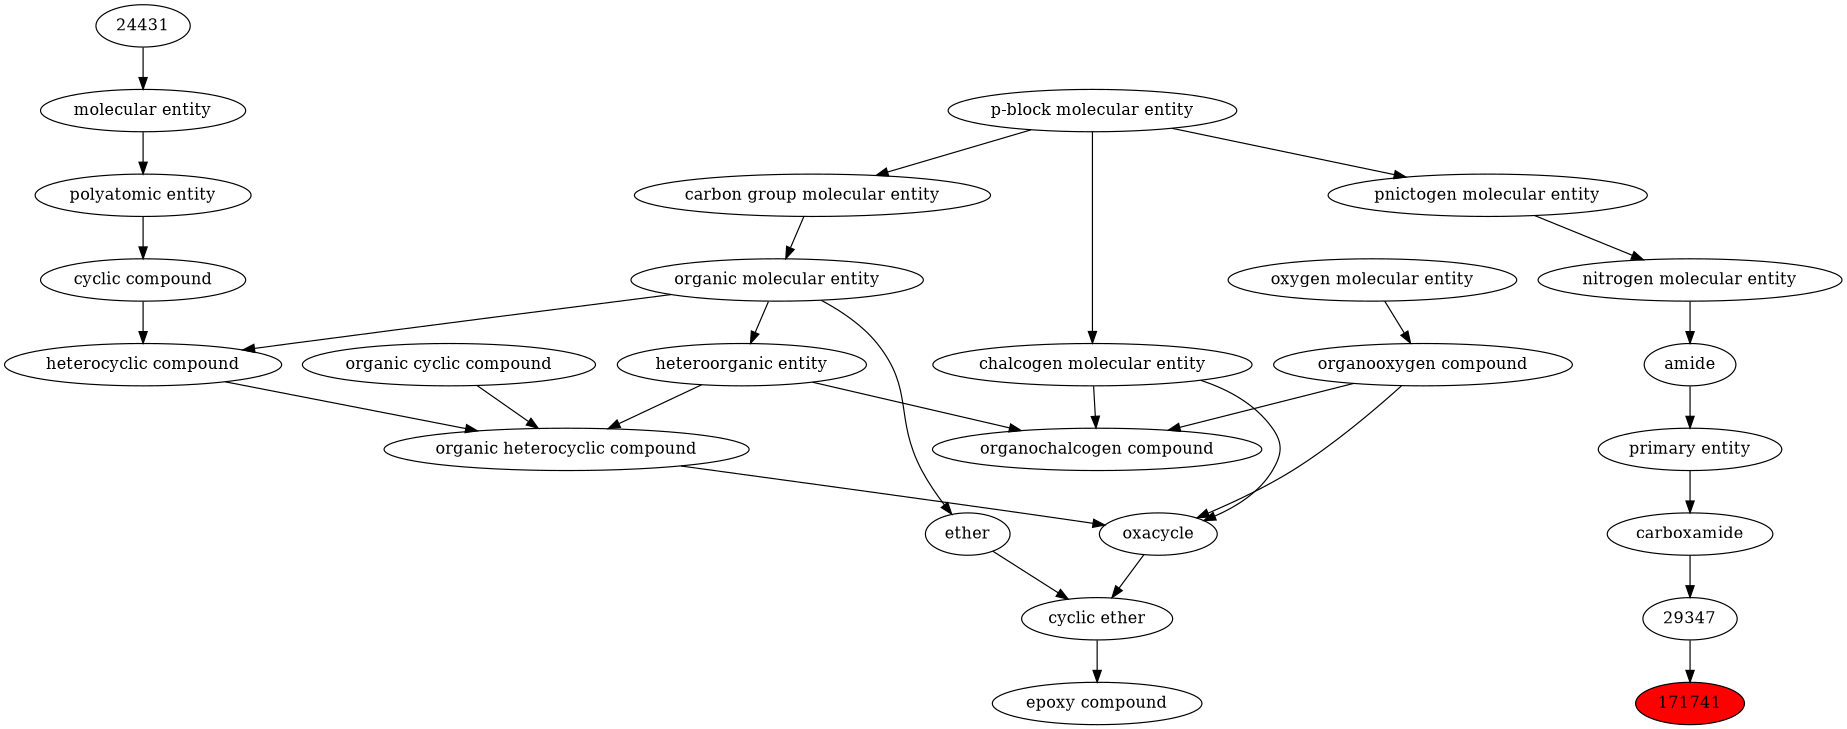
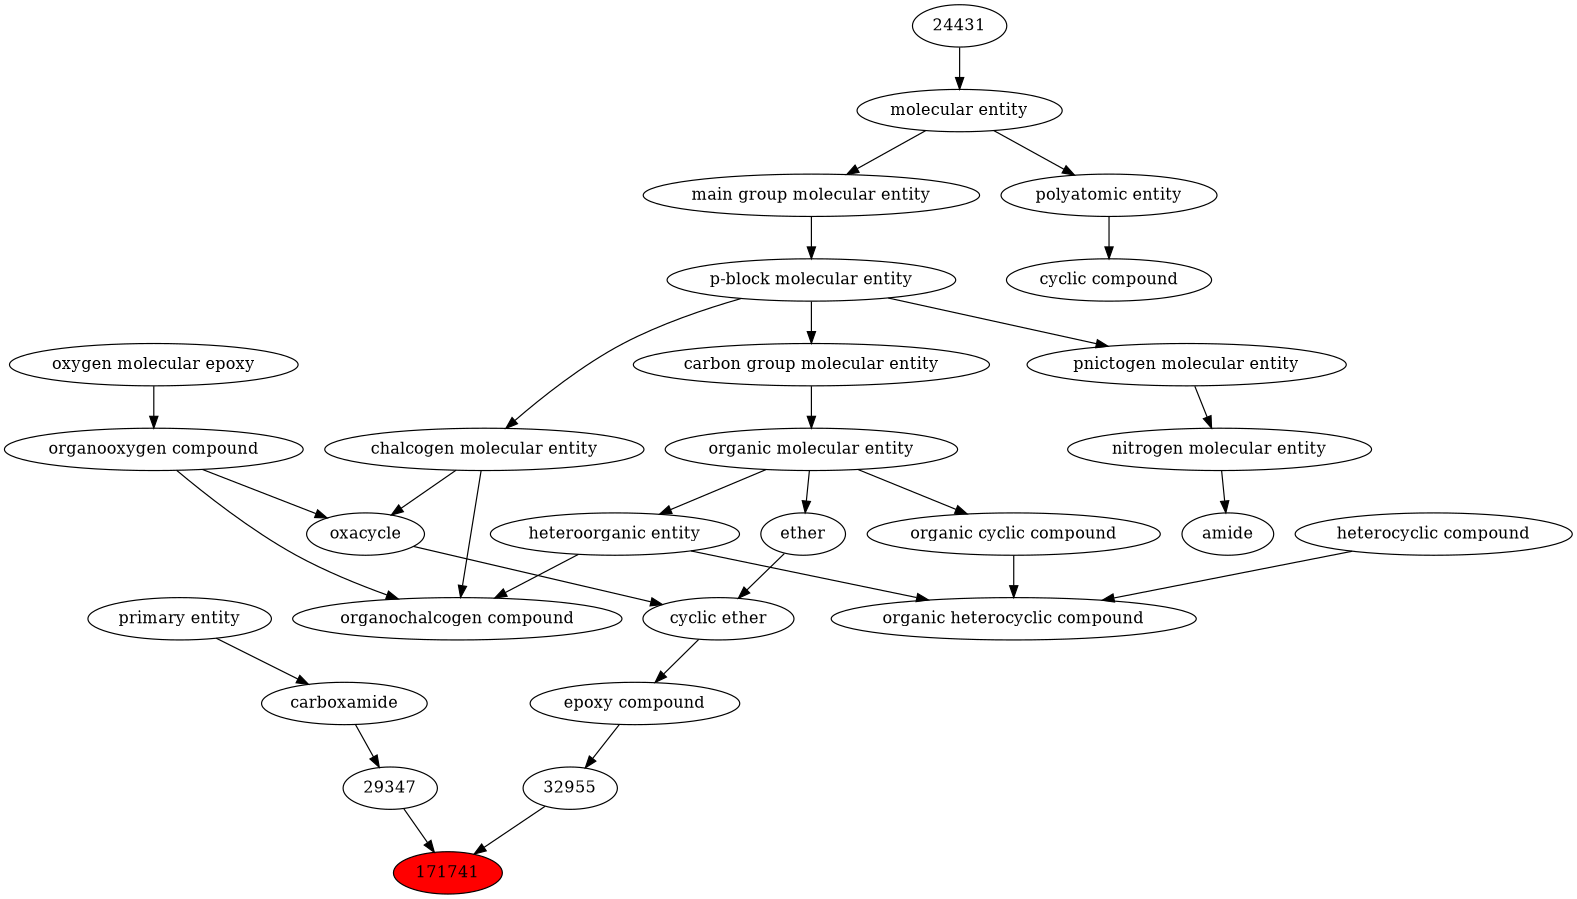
  digraph {
    n1 [fillcolor=red label=171741 style=filled]
    n2 [label=29347]
+   n3 [label=32955]
    n4 [label=carboxamide]
    n5 [label="epoxy compound"]
    n6 [label="primary entity"]
    n7 [label="cyclic ether"]
    n8 [label=amide]
    n9 [label=ether]
    n10 [label=oxacycle]
    n11 [label="nitrogen molecular entity"]
    n12 [label="organic molecular entity"]
    n13 [label="heteroorganic entity"]
    n14 [label="organic cyclic compound"]
    n15 [label="organic heterocyclic compound"]
    n16 [label="organochalcogen compound"]
    n17 [label="organooxygen compound"]
    n18 [label="pnictogen molecular entity"]
    n19 [label="carbon group molecular entity"]
    n20 [label="heterocyclic compound"]
-   n21 [label="oxygen molecular entity"]
+   n21 [label="oxygen molecular epoxy"]
    n22 [label="p-block molecular entity"]
    n23 [label="chalcogen molecular entity"]
    n24 [label="cyclic compound"]
+   n25 [label="main group molecular entity"]
    n26 [label="polyatomic entity"]
    n27 [label="molecular entity"]
    n28 [label=24431]
    n2 -> n1
+   n3 -> n1
    n4 -> n2
+   n5 -> n3
    n6 -> n4
    n7 -> n5
-   n8 -> n6
    n9 -> n7
    n10 -> n7
    n11 -> n8
    n12 -> n9
    n12 -> n13
-   n12 -> n20
+   n12 -> n14
    n13 -> n15
    n13 -> n16
    n14 -> n15
-   n15 -> n10
    n17 -> n10
    n17 -> n16
    n18 -> n11
    n19 -> n12
    n20 -> n15
    n21 -> n17
    n22 -> n18
    n22 -> n19
    n22 -> n23
    n23 -> n10
    n23 -> n16
-   n24 -> n20
+   n25 -> n22
    n26 -> n24
+   n27 -> n25
    n27 -> n26
    n28 -> n27
  }
